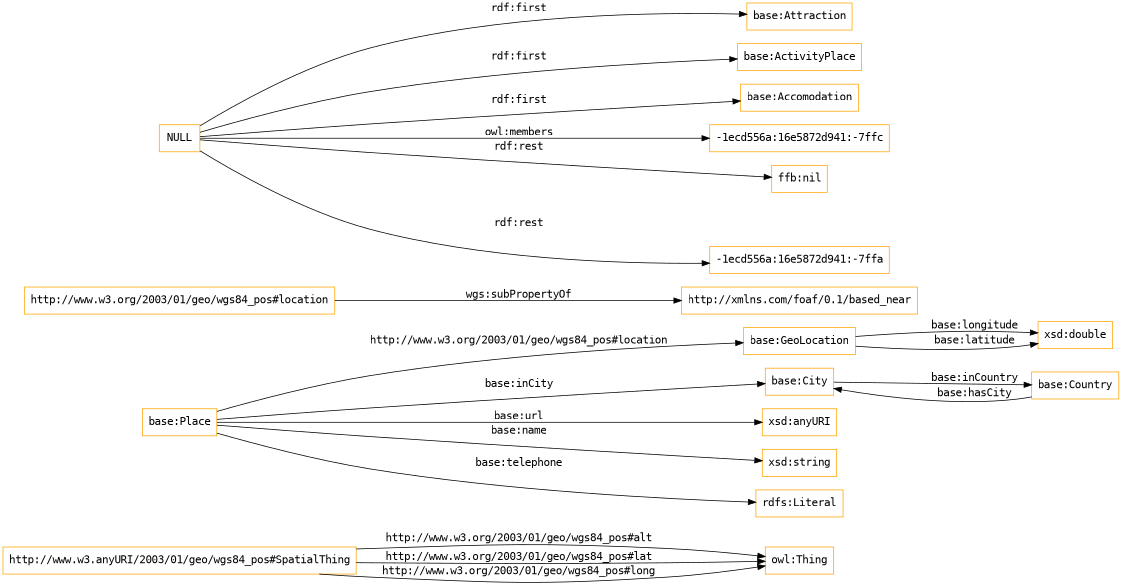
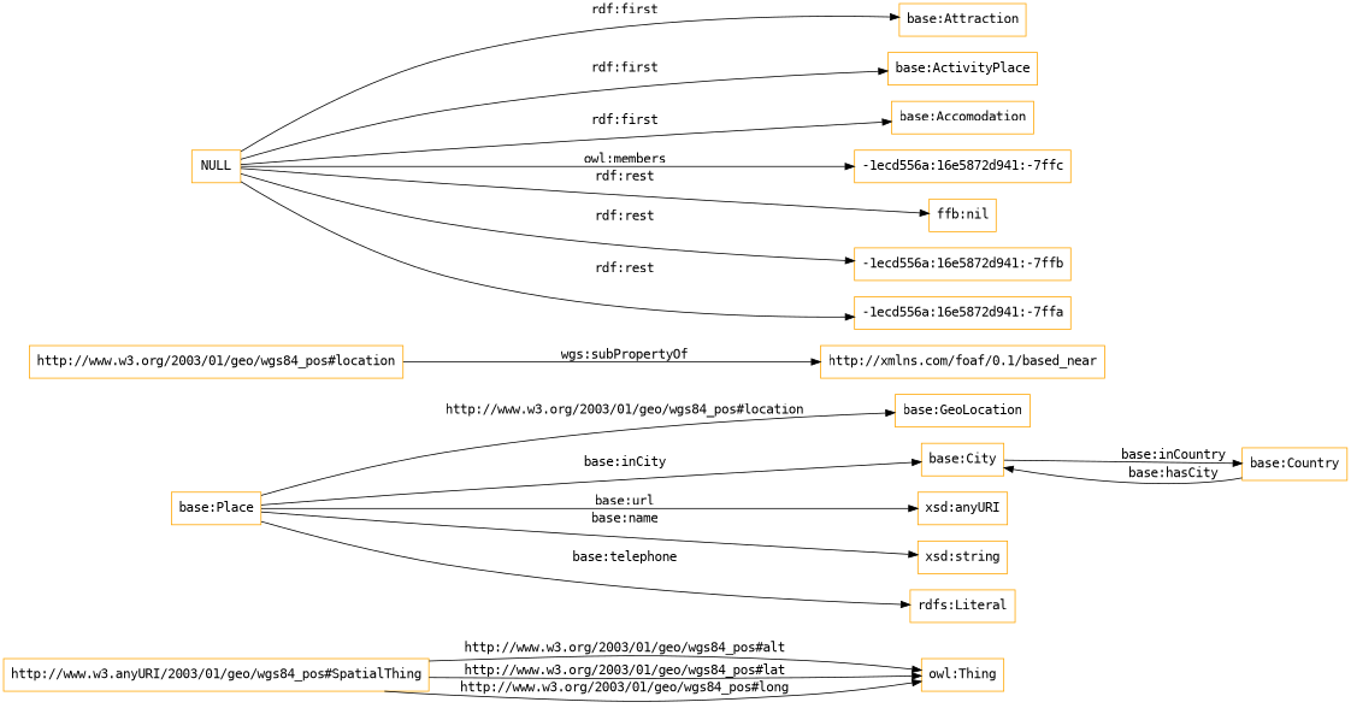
  digraph {
    fontname="DejaVu Sans Mono"
    rankdir=LR
    node [color=orange fontname="DejaVu Sans Mono" shape=rectangle]
    edge [fontname="DejaVu Sans Mono"]
    n1 [label="http://www.w3.anyURI/2003/01/geo/wgs84_pos#SpatialThing"]
    "owl:Thing"
    "base:Place"
    "base:GeoLocation"
    "base:City"
    "xsd:anyURI"
    "xsd:string"
    "rdfs:Literal"
-   "xsd:double"
    "base:Country"
    "http://www.w3.org/2003/01/geo/wgs84_pos#location"
    "http://xmlns.com/foaf/0.1/based_near"
    NULL
    "base:Attraction"
    "base:ActivityPlace"
    "base:Accomodation"
    "-1ecd556a:16e5872d941:-7ffc"
    n18 [label="ffb:nil"]
+   "-1ecd556a:16e5872d941:-7ffb"
    "-1ecd556a:16e5872d941:-7ffa"
    n1 -> "owl:Thing" [label="http://www.w3.org/2003/01/geo/wgs84_pos#alt"]
    n1 -> "owl:Thing" [label="http://www.w3.org/2003/01/geo/wgs84_pos#lat"]
    n1 -> "owl:Thing" [label="http://www.w3.org/2003/01/geo/wgs84_pos#long"]
    "base:Place" -> "base:GeoLocation" [label="http://www.w3.org/2003/01/geo/wgs84_pos#location"]
    "base:Place" -> "base:City" [label="base:inCity"]
    "base:Place" -> "xsd:anyURI" [label="base:url"]
    "base:Place" -> "xsd:string" [label="base:name"]
    "base:Place" -> "rdfs:Literal" [label="base:telephone"]
-   "base:GeoLocation" -> "xsd:double" [label="base:longitude"]
-   "base:GeoLocation" -> "xsd:double" [label="base:latitude"]
    "base:City" -> "base:Country" [label="base:inCountry"]
    "base:Country" -> "base:City" [label="base:hasCity"]
    "http://www.w3.org/2003/01/geo/wgs84_pos#location" -> "http://xmlns.com/foaf/0.1/based_near" [label="wgs:subPropertyOf"]
    NULL -> "base:Attraction" [label="rdf:first"]
    NULL -> "base:ActivityPlace" [label="rdf:first"]
    NULL -> "base:Accomodation" [label="rdf:first"]
    NULL -> "-1ecd556a:16e5872d941:-7ffc" [label="owl:members"]
    NULL -> n18 [label="rdf:rest"]
+   NULL -> "-1ecd556a:16e5872d941:-7ffb" [label="rdf:rest"]
    NULL -> "-1ecd556a:16e5872d941:-7ffa" [label="rdf:rest"]
  }
